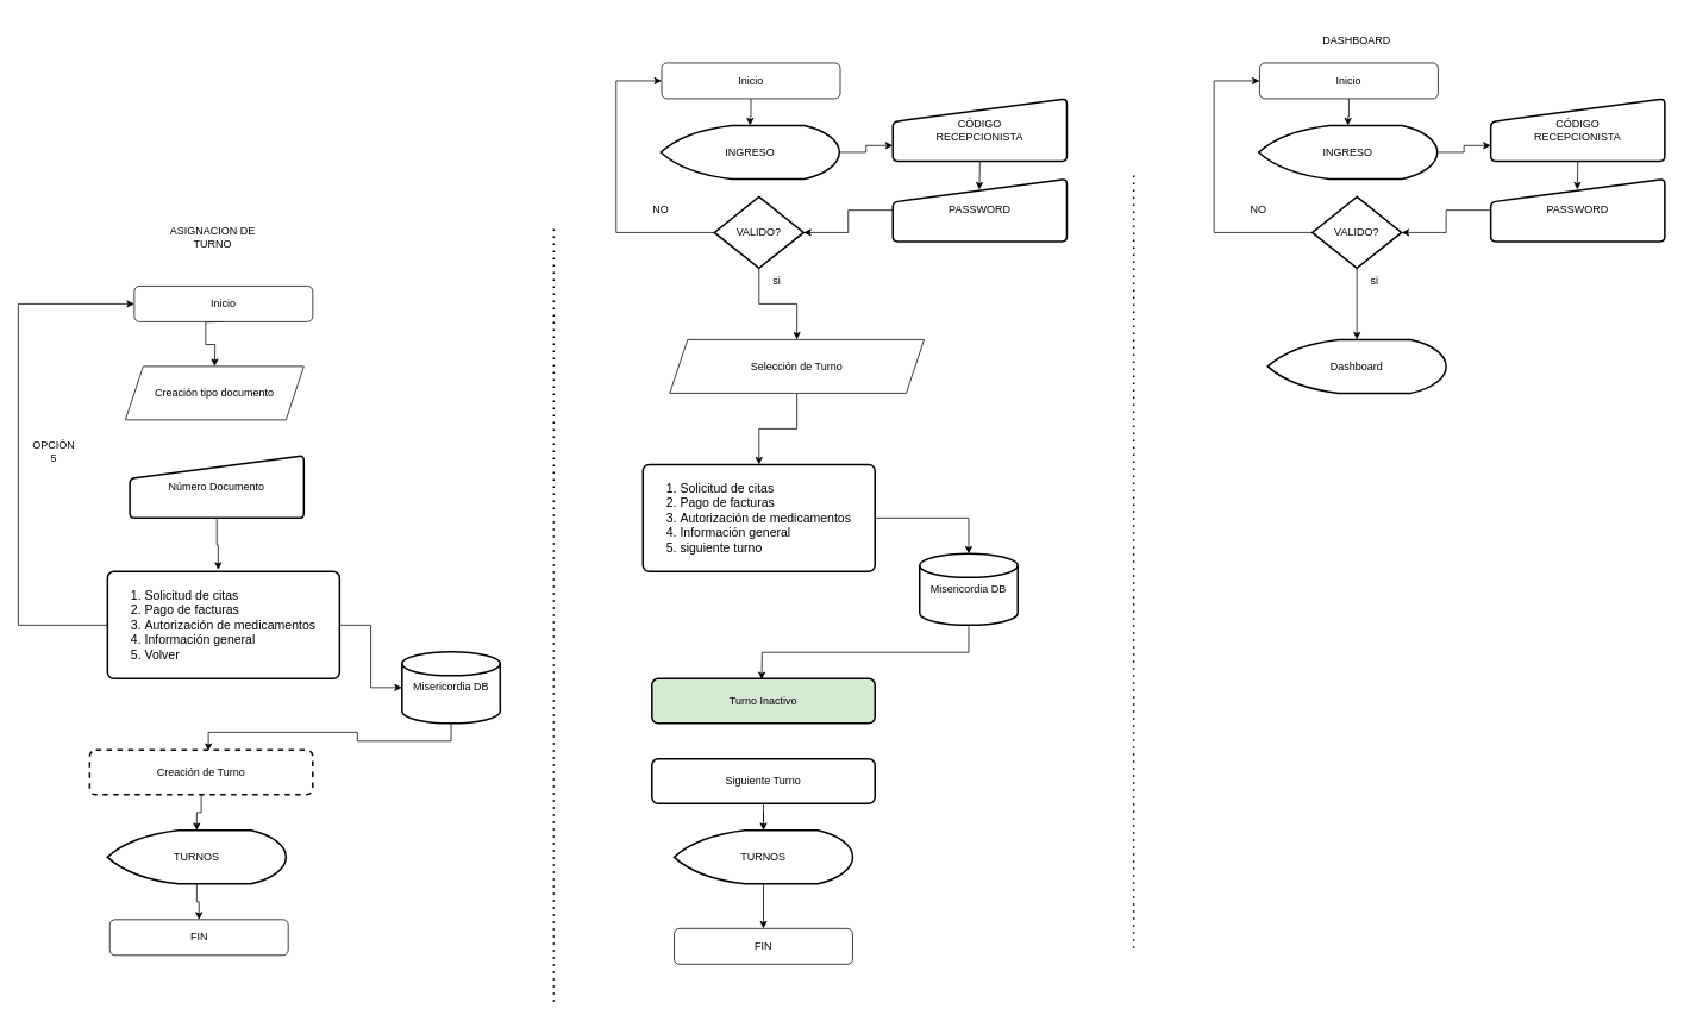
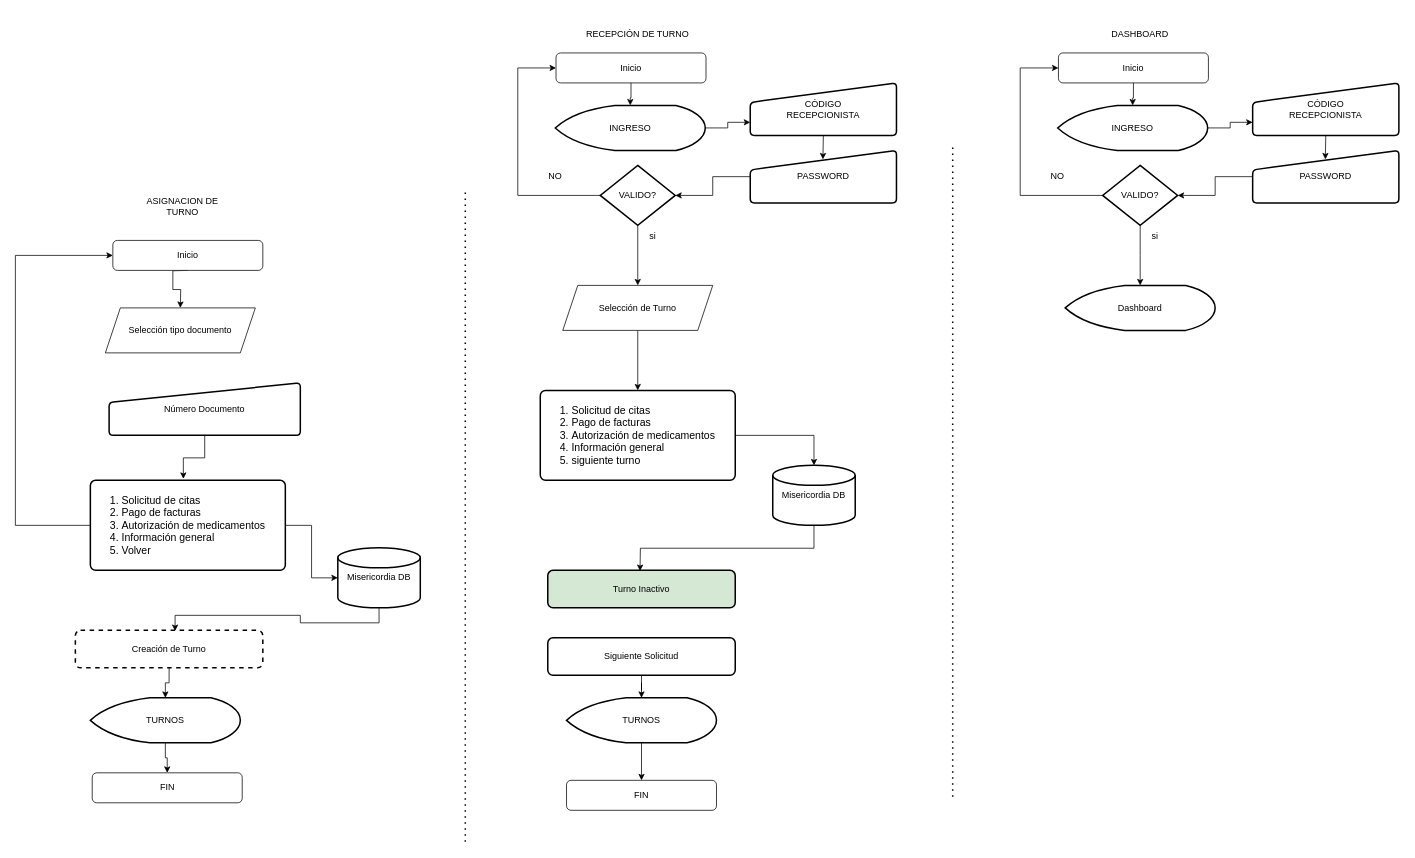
  <mxCell id="0" />
  <mxCell id="1" parent="0" />
  <mxCell id="2" style="edgeStyle=orthogonalEdgeStyle;rounded=0;orthogonalLoop=1;jettySize=auto;html=1;exitX=0.5;exitY=1;exitDx=0;exitDy=0;entryX=0.5;entryY=0;entryDx=0;entryDy=0;" parent="1" edge="1"><mxGeometry relative="1" as="geometry"><mxPoint x="250" y="360" as="sourcePoint" /><mxPoint x="240" y="410" as="targetPoint" /></mxGeometry></mxCell>
  <mxCell id="3" value="Inicio" style="rounded=1;whiteSpace=wrap;html=1;fontSize=12;glass=0;strokeWidth=1;shadow=0;" parent="1" vertex="1"><mxGeometry x="150" y="320" width="200" height="40" as="geometry" /></mxCell>
- <mxCell id="4" value="Creación tipo documento" style="shape=parallelogram;perimeter=parallelogramPerimeter;whiteSpace=wrap;html=1;fixedSize=1;" parent="1" vertex="1"><mxGeometry x="140" y="410" width="200" height="60" as="geometry" /></mxCell>
+ <mxCell id="4" value="Selección tipo documento" style="shape=parallelogram;perimeter=parallelogramPerimeter;whiteSpace=wrap;html=1;fixedSize=1;" parent="1" vertex="1"><mxGeometry x="140" y="410" width="200" height="60" as="geometry" /></mxCell>
  <mxCell id="5" value="Misericordia DB" style="strokeWidth=2;html=1;shape=mxgraph.flowchart.database;whiteSpace=wrap;" parent="1" vertex="1"><mxGeometry x="450" y="730" width="110" height="80" as="geometry" /></mxCell>
  <mxCell id="6" style="edgeStyle=orthogonalEdgeStyle;rounded=0;orthogonalLoop=1;jettySize=auto;html=1;exitX=0.5;exitY=1;exitDx=0;exitDy=0;exitPerimeter=0;entryX=0.5;entryY=0;entryDx=0;entryDy=0;" parent="1" source="7" target="14" edge="1"><mxGeometry relative="1" as="geometry" /></mxCell>
  <mxCell id="7" value="TURNOS" style="strokeWidth=2;html=1;shape=mxgraph.flowchart.display;whiteSpace=wrap;" parent="1" vertex="1"><mxGeometry x="120" y="930" width="200" height="60" as="geometry" /></mxCell>
- <mxCell id="8" value="Número Documento" style="html=1;strokeWidth=2;shape=manualInput;whiteSpace=wrap;rounded=1;size=26;arcSize=11;" parent="1" vertex="1"><mxGeometry x="145" y="510" width="195" height="70" as="geometry" /></mxCell>
+ <mxCell id="8" value="Número Documento" style="html=1;strokeWidth=2;shape=manualInput;whiteSpace=wrap;rounded=1;size=26;arcSize=11;" parent="1" vertex="1"><mxGeometry x="145" y="510" width="255" height="70" as="geometry" /></mxCell>
  <mxCell id="9" style="edgeStyle=orthogonalEdgeStyle;rounded=0;orthogonalLoop=1;jettySize=auto;html=1;entryX=0;entryY=0.5;entryDx=0;entryDy=0;" parent="1" source="10" target="3" edge="1"><mxGeometry relative="1" as="geometry"><Array as="points"><mxPoint x="20" y="700" /><mxPoint x="20" y="340" /></Array></mxGeometry></mxCell>
  <mxCell id="10" value="&lt;ol style=&quot;font-size: 14px;&quot;&gt;&lt;li&gt;Solicitud de citas&lt;/li&gt;&lt;li&gt;Pago de facturas&lt;/li&gt;&lt;li&gt;Autorización de medicamentos&lt;/li&gt;&lt;li&gt;Información general&lt;/li&gt;&lt;li&gt;Volver&lt;/li&gt;&lt;/ol&gt;" style="rounded=1;whiteSpace=wrap;html=1;absoluteArcSize=1;arcSize=14;strokeWidth=2;align=left;" parent="1" vertex="1"><mxGeometry x="120" y="640" width="260" height="120" as="geometry" /></mxCell>
  <mxCell id="11" style="edgeStyle=orthogonalEdgeStyle;rounded=0;orthogonalLoop=1;jettySize=auto;html=1;exitX=0.5;exitY=1;exitDx=0;exitDy=0;entryX=0.477;entryY=-0.017;entryDx=0;entryDy=0;entryPerimeter=0;" parent="1" source="8" target="10" edge="1"><mxGeometry relative="1" as="geometry" /></mxCell>
  <mxCell id="12" style="edgeStyle=orthogonalEdgeStyle;rounded=0;orthogonalLoop=1;jettySize=auto;html=1;exitX=1;exitY=0.5;exitDx=0;exitDy=0;entryX=0;entryY=0.5;entryDx=0;entryDy=0;entryPerimeter=0;" parent="1" source="10" target="5" edge="1"><mxGeometry relative="1" as="geometry" /></mxCell>
  <mxCell id="13" style="edgeStyle=orthogonalEdgeStyle;rounded=0;orthogonalLoop=1;jettySize=auto;html=1;exitX=0.5;exitY=1;exitDx=0;exitDy=0;exitPerimeter=0;entryX=0.532;entryY=0.017;entryDx=0;entryDy=0;entryPerimeter=0;" parent="1" source="5" target="16" edge="1"><mxGeometry relative="1" as="geometry" /></mxCell>
  <mxCell id="14" value="FIN" style="rounded=1;whiteSpace=wrap;html=1;fontSize=12;glass=0;strokeWidth=1;shadow=0;" parent="1" vertex="1"><mxGeometry x="122.5" y="1030" width="200" height="40" as="geometry" /></mxCell>
  <mxCell id="15" style="edgeStyle=orthogonalEdgeStyle;rounded=0;orthogonalLoop=1;jettySize=auto;html=1;" parent="1" source="16" target="7" edge="1"><mxGeometry relative="1" as="geometry" /></mxCell>
  <mxCell id="16" value="Creación de Turno" style="rounded=1;whiteSpace=wrap;html=1;absoluteArcSize=1;arcSize=14;strokeWidth=2;dashed=1;" parent="1" vertex="1"><mxGeometry x="100" y="840" width="250" height="50" as="geometry" /></mxCell>
  <mxCell id="17" value="Inicio" style="rounded=1;whiteSpace=wrap;html=1;fontSize=12;glass=0;strokeWidth=1;shadow=0;" parent="1" vertex="1"><mxGeometry x="741" y="70" width="200" height="40" as="geometry" /></mxCell>
  <mxCell id="18" style="edgeStyle=orthogonalEdgeStyle;rounded=0;orthogonalLoop=1;jettySize=auto;html=1;exitX=0.5;exitY=1;exitDx=0;exitDy=0;entryX=0.5;entryY=0;entryDx=0;entryDy=0;" parent="1" source="19" target="21" edge="1"><mxGeometry relative="1" as="geometry"><mxPoint x="842.5" y="500" as="targetPoint" /></mxGeometry></mxCell>
- <mxCell id="19" value="Selección de Turno" style="shape=parallelogram;perimeter=parallelogramPerimeter;whiteSpace=wrap;html=1;fixedSize=1;" parent="1" vertex="1"><mxGeometry x="750" y="380" width="285" height="60" as="geometry" /></mxCell>
+ <mxCell id="19" value="Selección de Turno" style="shape=parallelogram;perimeter=parallelogramPerimeter;whiteSpace=wrap;html=1;fixedSize=1;" parent="1" vertex="1"><mxGeometry x="750" y="380" width="200" height="60" as="geometry" /></mxCell>
  <mxCell id="20" value="Misericordia DB" style="strokeWidth=2;html=1;shape=mxgraph.flowchart.database;whiteSpace=wrap;" parent="1" vertex="1"><mxGeometry x="1030" y="620" width="110" height="80" as="geometry" /></mxCell>
  <mxCell id="21" value="&lt;ol style=&quot;font-size: 14px;&quot;&gt;&lt;li&gt;Solicitud de citas&lt;/li&gt;&lt;li&gt;Pago de facturas&lt;/li&gt;&lt;li&gt;Autorización de medicamentos&lt;/li&gt;&lt;li&gt;Información general&lt;/li&gt;&lt;li&gt;siguiente turno&lt;/li&gt;&lt;/ol&gt;" style="rounded=1;whiteSpace=wrap;html=1;absoluteArcSize=1;arcSize=14;strokeWidth=2;align=left;" parent="1" vertex="1"><mxGeometry x="720" y="520" width="260" height="120" as="geometry" /></mxCell>
  <mxCell id="22" style="edgeStyle=orthogonalEdgeStyle;rounded=0;orthogonalLoop=1;jettySize=auto;html=1;exitX=0.5;exitY=1;exitDx=0;exitDy=0;exitPerimeter=0;entryX=0.532;entryY=0.017;entryDx=0;entryDy=0;entryPerimeter=0;" parent="1" source="20" edge="1"><mxGeometry relative="1" as="geometry"><mxPoint x="853" y="760.85" as="targetPoint" /></mxGeometry></mxCell>
  <mxCell id="23" value="FIN" style="rounded=1;whiteSpace=wrap;html=1;fontSize=12;glass=0;strokeWidth=1;shadow=0;" parent="1" vertex="1"><mxGeometry x="755" y="1040" width="200" height="40" as="geometry" /></mxCell>
  <mxCell id="24" style="edgeStyle=orthogonalEdgeStyle;rounded=0;orthogonalLoop=1;jettySize=auto;html=1;entryX=0.5;entryY=0;entryDx=0;entryDy=0;" parent="1" source="25" target="23" edge="1"><mxGeometry relative="1" as="geometry" /></mxCell>
  <mxCell id="25" value="TURNOS" style="strokeWidth=2;html=1;shape=mxgraph.flowchart.display;whiteSpace=wrap;" parent="1" vertex="1"><mxGeometry x="755" y="930" width="200" height="60" as="geometry" /></mxCell>
  <mxCell id="26" value="Turno Inactivo" style="rounded=1;whiteSpace=wrap;html=1;absoluteArcSize=1;arcSize=14;strokeWidth=2;fillColor=#d5e8d4;" parent="1" vertex="1"><mxGeometry x="730" y="760" width="250" height="50" as="geometry" /></mxCell>
  <mxCell id="27" style="edgeStyle=orthogonalEdgeStyle;rounded=0;orthogonalLoop=1;jettySize=auto;html=1;" parent="1" source="28" target="25" edge="1"><mxGeometry relative="1" as="geometry" /></mxCell>
- <mxCell id="28" value="Siguiente Turno" style="rounded=1;whiteSpace=wrap;html=1;absoluteArcSize=1;arcSize=14;strokeWidth=2;" parent="1" vertex="1"><mxGeometry x="730" y="850" width="250" height="50" as="geometry" /></mxCell>
- <mxCell id="29" value="ASIGNACION DE TURNO" style="text;html=1;align=center;verticalAlign=middle;whiteSpace=wrap;rounded=0;" parent="1" vertex="1"><mxGeometry x="167.5" y="240" width="140" height="50" as="geometry" /></mxCell>
+ <mxCell id="28" value="Siguiente Solicitud" style="rounded=1;whiteSpace=wrap;html=1;absoluteArcSize=1;arcSize=14;strokeWidth=2;" parent="1" vertex="1"><mxGeometry x="730" y="850" width="250" height="50" as="geometry" /></mxCell>
+ <mxCell id="29" value="ASIGNACION DE TURNO" style="text;html=1;align=center;verticalAlign=middle;whiteSpace=wrap;rounded=0;" parent="1" vertex="1"><mxGeometry x="172.5" y="250" width="140" height="50" as="geometry" /></mxCell>
+ <mxCell id="30" value="RECEPCIÓN DE TURNO" style="text;html=1;align=center;verticalAlign=middle;whiteSpace=wrap;rounded=0;" parent="1" vertex="1"><mxGeometry x="780" y="20" width="140" height="50" as="geometry" /></mxCell>
  <mxCell id="31" value="" style="endArrow=none;dashed=1;html=1;dashPattern=1 3;strokeWidth=2;rounded=0;" parent="1" edge="1"><mxGeometry width="50" height="50" relative="1" as="geometry"><mxPoint x="620" y="1122" as="sourcePoint" /><mxPoint x="620" y="250" as="targetPoint" /></mxGeometry></mxCell>
  <mxCell id="32" style="edgeStyle=orthogonalEdgeStyle;rounded=0;orthogonalLoop=1;jettySize=auto;html=1;entryX=0;entryY=0.75;entryDx=0;entryDy=0;" parent="1" source="33" target="34" edge="1"><mxGeometry relative="1" as="geometry" /></mxCell>
  <mxCell id="33" value="INGRESO" style="strokeWidth=2;html=1;shape=mxgraph.flowchart.display;whiteSpace=wrap;" parent="1" vertex="1"><mxGeometry x="740" y="140" width="200" height="60" as="geometry" /></mxCell>
  <mxCell id="34" value="CÓDIGO&lt;br&gt;RECEPCIONISTA" style="html=1;strokeWidth=2;shape=manualInput;whiteSpace=wrap;rounded=1;size=26;arcSize=11;" parent="1" vertex="1"><mxGeometry x="1000" y="110" width="195" height="70" as="geometry" /></mxCell>
  <mxCell id="35" value="PASSWORD" style="html=1;strokeWidth=2;shape=manualInput;whiteSpace=wrap;rounded=1;size=26;arcSize=11;" parent="1" vertex="1"><mxGeometry x="1000" y="200" width="195" height="70" as="geometry" /></mxCell>
  <mxCell id="36" style="edgeStyle=orthogonalEdgeStyle;rounded=0;orthogonalLoop=1;jettySize=auto;html=1;exitX=0.5;exitY=1;exitDx=0;exitDy=0;entryX=0.497;entryY=0.171;entryDx=0;entryDy=0;entryPerimeter=0;" parent="1" source="34" target="35" edge="1"><mxGeometry relative="1" as="geometry" /></mxCell>
  <mxCell id="37" style="edgeStyle=orthogonalEdgeStyle;rounded=0;orthogonalLoop=1;jettySize=auto;html=1;entryX=0;entryY=0.5;entryDx=0;entryDy=0;exitX=0;exitY=0.5;exitDx=0;exitDy=0;exitPerimeter=0;" parent="1" source="39" target="17" edge="1"><mxGeometry relative="1" as="geometry"><Array as="points"><mxPoint x="690" y="260" /><mxPoint x="690" y="90" /></Array></mxGeometry></mxCell>
  <mxCell id="38" style="edgeStyle=orthogonalEdgeStyle;rounded=0;orthogonalLoop=1;jettySize=auto;html=1;entryX=0.5;entryY=0;entryDx=0;entryDy=0;" parent="1" source="39" target="19" edge="1"><mxGeometry relative="1" as="geometry"><mxPoint x="850" y="340" as="targetPoint" /></mxGeometry></mxCell>
  <mxCell id="39" value="VALIDO?" style="strokeWidth=2;html=1;shape=mxgraph.flowchart.decision;whiteSpace=wrap;" parent="1" vertex="1"><mxGeometry x="800" y="220" width="100" height="80" as="geometry" /></mxCell>
  <mxCell id="40" style="edgeStyle=orthogonalEdgeStyle;rounded=0;orthogonalLoop=1;jettySize=auto;html=1;entryX=1;entryY=0.5;entryDx=0;entryDy=0;entryPerimeter=0;" parent="1" source="35" target="39" edge="1"><mxGeometry relative="1" as="geometry" /></mxCell>
  <mxCell id="41" value="NO" style="text;html=1;align=center;verticalAlign=middle;whiteSpace=wrap;rounded=0;" parent="1" vertex="1"><mxGeometry x="710" y="220" width="60" height="30" as="geometry" /></mxCell>
  <mxCell id="42" value="si" style="text;html=1;align=center;verticalAlign=middle;whiteSpace=wrap;rounded=0;" parent="1" vertex="1"><mxGeometry x="840" y="300" width="60" height="30" as="geometry" /></mxCell>
  <mxCell id="43" style="edgeStyle=orthogonalEdgeStyle;rounded=0;orthogonalLoop=1;jettySize=auto;html=1;entryX=0.5;entryY=0;entryDx=0;entryDy=0;entryPerimeter=0;" parent="1" source="17" target="33" edge="1"><mxGeometry relative="1" as="geometry" /></mxCell>
- <mxCell id="44" value="OPCIÓN&lt;br&gt;5" style="text;html=1;align=center;verticalAlign=middle;whiteSpace=wrap;rounded=0;" parent="1" vertex="1"><mxGeometry x="30" y="490" width="60" height="30" as="geometry" /></mxCell>
  <mxCell id="45" style="edgeStyle=orthogonalEdgeStyle;rounded=0;orthogonalLoop=1;jettySize=auto;html=1;entryX=0.5;entryY=0;entryDx=0;entryDy=0;entryPerimeter=0;" edge="1" parent="1" source="21" target="20"><mxGeometry relative="1" as="geometry" /></mxCell>
  <mxCell id="46" value="" style="endArrow=none;dashed=1;html=1;dashPattern=1 3;strokeWidth=2;rounded=0;" edge="1" parent="1"><mxGeometry width="50" height="50" relative="1" as="geometry"><mxPoint x="1270" y="1062" as="sourcePoint" /><mxPoint x="1270" y="190" as="targetPoint" /></mxGeometry></mxCell>
  <mxCell id="47" value="Inicio" style="rounded=1;whiteSpace=wrap;html=1;fontSize=12;glass=0;strokeWidth=1;shadow=0;" vertex="1" parent="1"><mxGeometry x="1411" y="70" width="200" height="40" as="geometry" /></mxCell>
  <mxCell id="48" value="DASHBOARD" style="text;html=1;align=center;verticalAlign=middle;whiteSpace=wrap;rounded=0;" vertex="1" parent="1"><mxGeometry x="1450" y="20" width="140" height="50" as="geometry" /></mxCell>
  <mxCell id="49" style="edgeStyle=orthogonalEdgeStyle;rounded=0;orthogonalLoop=1;jettySize=auto;html=1;entryX=0;entryY=0.75;entryDx=0;entryDy=0;" edge="1" parent="1" source="50" target="51"><mxGeometry relative="1" as="geometry" /></mxCell>
  <mxCell id="50" value="INGRESO" style="strokeWidth=2;html=1;shape=mxgraph.flowchart.display;whiteSpace=wrap;" vertex="1" parent="1"><mxGeometry x="1410" y="140" width="200" height="60" as="geometry" /></mxCell>
  <mxCell id="51" value="CÓDIGO&lt;br&gt;RECEPCIONISTA" style="html=1;strokeWidth=2;shape=manualInput;whiteSpace=wrap;rounded=1;size=26;arcSize=11;" vertex="1" parent="1"><mxGeometry x="1670" y="110" width="195" height="70" as="geometry" /></mxCell>
  <mxCell id="52" value="PASSWORD" style="html=1;strokeWidth=2;shape=manualInput;whiteSpace=wrap;rounded=1;size=26;arcSize=11;" vertex="1" parent="1"><mxGeometry x="1670" y="200" width="195" height="70" as="geometry" /></mxCell>
  <mxCell id="53" style="edgeStyle=orthogonalEdgeStyle;rounded=0;orthogonalLoop=1;jettySize=auto;html=1;exitX=0.5;exitY=1;exitDx=0;exitDy=0;entryX=0.497;entryY=0.171;entryDx=0;entryDy=0;entryPerimeter=0;" edge="1" parent="1" source="51" target="52"><mxGeometry relative="1" as="geometry" /></mxCell>
  <mxCell id="54" style="edgeStyle=orthogonalEdgeStyle;rounded=0;orthogonalLoop=1;jettySize=auto;html=1;entryX=0;entryY=0.5;entryDx=0;entryDy=0;exitX=0;exitY=0.5;exitDx=0;exitDy=0;exitPerimeter=0;" edge="1" parent="1" source="56" target="47"><mxGeometry relative="1" as="geometry"><Array as="points"><mxPoint x="1360" y="260" /><mxPoint x="1360" y="90" /></Array></mxGeometry></mxCell>
  <mxCell id="55" style="edgeStyle=orthogonalEdgeStyle;rounded=0;orthogonalLoop=1;jettySize=auto;html=1;entryX=0.5;entryY=0;entryDx=0;entryDy=0;" edge="1" parent="1" source="56"><mxGeometry relative="1" as="geometry"><mxPoint x="1520" y="380" as="targetPoint" /></mxGeometry></mxCell>
  <mxCell id="56" value="VALIDO?" style="strokeWidth=2;html=1;shape=mxgraph.flowchart.decision;whiteSpace=wrap;" vertex="1" parent="1"><mxGeometry x="1470" y="220" width="100" height="80" as="geometry" /></mxCell>
  <mxCell id="57" style="edgeStyle=orthogonalEdgeStyle;rounded=0;orthogonalLoop=1;jettySize=auto;html=1;entryX=1;entryY=0.5;entryDx=0;entryDy=0;entryPerimeter=0;" edge="1" parent="1" source="52" target="56"><mxGeometry relative="1" as="geometry" /></mxCell>
  <mxCell id="58" value="NO" style="text;html=1;align=center;verticalAlign=middle;whiteSpace=wrap;rounded=0;" vertex="1" parent="1"><mxGeometry x="1380" y="220" width="60" height="30" as="geometry" /></mxCell>
  <mxCell id="59" value="si" style="text;html=1;align=center;verticalAlign=middle;whiteSpace=wrap;rounded=0;" vertex="1" parent="1"><mxGeometry x="1510" y="300" width="60" height="30" as="geometry" /></mxCell>
  <mxCell id="60" style="edgeStyle=orthogonalEdgeStyle;rounded=0;orthogonalLoop=1;jettySize=auto;html=1;entryX=0.5;entryY=0;entryDx=0;entryDy=0;entryPerimeter=0;" edge="1" parent="1" source="47" target="50"><mxGeometry relative="1" as="geometry" /></mxCell>
  <mxCell id="61" value="Dashboard" style="strokeWidth=2;html=1;shape=mxgraph.flowchart.display;whiteSpace=wrap;" vertex="1" parent="1"><mxGeometry x="1420" y="380" width="200" height="60" as="geometry" /></mxCell>
